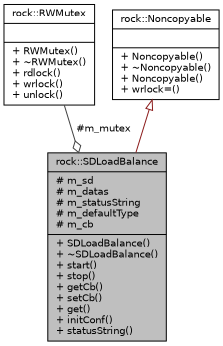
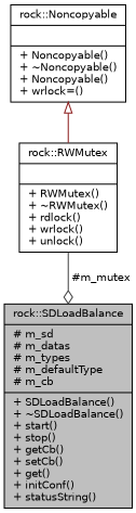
  digraph {
    node [color=black fillcolor=white fontname=Helvetica fontsize=10 shape=record style=filled]
    edge [fontname=Helvetica fontsize=10 labelfontname=Helvetica labelfontsize=10 style=solid]
-   n1 [fillcolor=grey75 fontcolor=black height=0.2 label="{rock::SDLoadBalance\n|# m_sd\l# m_datas\l# m_statusString\l# m_defaultType\l# m_cb\l|+ SDLoadBalance()\l+ ~SDLoadBalance()\l+ start()\l+ stop()\l+ getCb()\l+ setCb()\l+ get()\l+ initConf()\l+ statusString()\l}" width=0.4]
+   n1 [fillcolor=grey75 fontcolor=black height=0.2 label="{rock::SDLoadBalance\n|# m_sd\l# m_datas\l# m_types\l# m_defaultType\l# m_cb\l|+ SDLoadBalance()\l+ ~SDLoadBalance()\l+ start()\l+ stop()\l+ getCb()\l+ setCb()\l+ get()\l+ initConf()\l+ statusString()\l}" width=0.4]
    n2 [height=0.2 label="{rock::RWMutex\n||+ RWMutex()\l+ ~RWMutex()\l+ rdlock()\l+ wrlock()\l+ unlock()\l}" width=0.4]
    n3 [height=0.2 label="{rock::Noncopyable\n||+ Noncopyable()\l+ ~Noncopyable()\l+ Noncopyable()\l+ wrlock=()\l}" width=0.4]
    n2 -> n1 [arrowhead=odiamond color=grey25 label=" #m_mutex"]
-   n3 -> n1 [arrowtail=onormal color=firebrick4 dir=back]
+   n3 -> n2 [arrowtail=onormal color=firebrick4 dir=back]
  }
